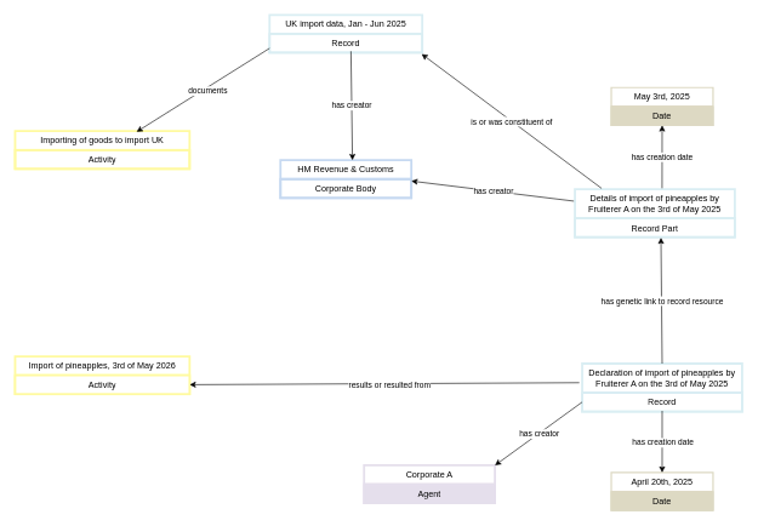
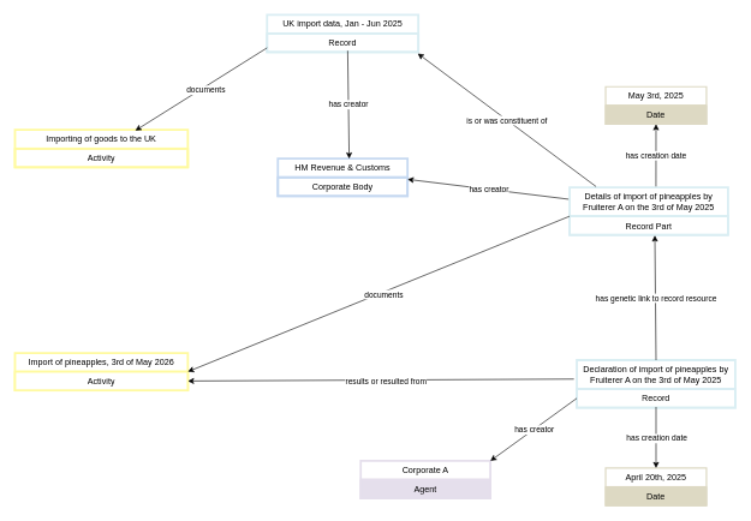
  <mxCell id="0" />
  <mxCell id="1" parent="0" />
  <mxCell id="2" value="UK import data, Jan - Jun 2025" style="swimlane;fontStyle=0;childLayout=stackLayout;horizontal=1;startSize=26;strokeColor=#DAEEF3;strokeWidth=3;fillColor=none;horizontalStack=0;resizeParent=1;resizeParentMax=0;resizeLast=0;collapsible=1;marginBottom=0;whiteSpace=wrap;html=1;" parent="1" vertex="1"><mxGeometry x="370" y="20" width="210" height="52" as="geometry" /></mxCell>
  <mxCell id="3" value="Record" style="text;strokeColor=#DAEEF3;strokeWidth=3;fillColor=none;align=center;verticalAlign=top;spacingLeft=4;spacingRight=4;overflow=hidden;rotatable=0;points=[[0,0.5],[1,0.5]];portConstraint=eastwest;whiteSpace=wrap;html=1;" parent="2" vertex="1"><mxGeometry y="26" width="210" height="26" as="geometry" /></mxCell>
  <mxCell id="4" value="HM Revenue &amp;amp; Customs" style="swimlane;fontStyle=0;childLayout=stackLayout;horizontal=1;startSize=26;strokeColor=#C6D9F1;strokeWidth=3;fillColor=none;horizontalStack=0;resizeParent=1;resizeParentMax=0;resizeLast=0;collapsible=1;marginBottom=0;whiteSpace=wrap;html=1;" parent="1" vertex="1"><mxGeometry x="385" y="220" width="180" height="52" as="geometry" /></mxCell>
  <mxCell id="5" value="Corporate Body" style="text;strokeColor=#C6D9F1;strokeWidth=3;fillColor=none;align=center;verticalAlign=top;spacingLeft=4;spacingRight=4;overflow=hidden;rotatable=0;points=[[0,0.5],[1,0.5]];portConstraint=eastwest;whiteSpace=wrap;html=1;" parent="4" vertex="1"><mxGeometry y="26" width="180" height="26" as="geometry" /></mxCell>
  <mxCell id="6" value="" style="endArrow=classic;html=1;rounded=0;entryX=0.55;entryY=0;entryDx=0;entryDy=0;exitX=0.533;exitY=0.923;exitDx=0;exitDy=0;exitPerimeter=0;entryPerimeter=0;" parent="1" source="3" target="4" edge="1"><mxGeometry relative="1" as="geometry"><mxPoint x="350" y="130" as="sourcePoint" /><mxPoint x="-80" y="191" as="targetPoint" /></mxGeometry></mxCell>
  <mxCell id="7" value="has creator" style="edgeLabel;resizable=0;html=1;;align=center;verticalAlign=middle;" parent="6" connectable="0" vertex="1"><mxGeometry relative="1" as="geometry" /></mxCell>
- <mxCell id="8" value="Importing of goods to import UK" style="swimlane;fontStyle=0;childLayout=stackLayout;horizontal=1;startSize=26;strokeColor=#FFFAA0;strokeWidth=3;fillColor=none;horizontalStack=0;resizeParent=1;resizeParentMax=0;resizeLast=0;collapsible=1;marginBottom=0;whiteSpace=wrap;html=1;" parent="1" vertex="1"><mxGeometry x="20" y="180" width="240" height="52" as="geometry" /></mxCell>
+ <mxCell id="8" value="Importing of goods to the UK" style="swimlane;fontStyle=0;childLayout=stackLayout;horizontal=1;startSize=26;strokeColor=#FFFAA0;strokeWidth=3;fillColor=none;horizontalStack=0;resizeParent=1;resizeParentMax=0;resizeLast=0;collapsible=1;marginBottom=0;whiteSpace=wrap;html=1;" parent="1" vertex="1"><mxGeometry x="20" y="180" width="240" height="52" as="geometry" /></mxCell>
  <mxCell id="9" value="Activity" style="text;strokeColor=#FFFAA0;strokeWidth=3;fillColor=none;align=center;verticalAlign=top;spacingLeft=4;spacingRight=4;overflow=hidden;rotatable=0;points=[[0,0.5],[1,0.5]];portConstraint=eastwest;whiteSpace=wrap;html=1;" parent="8" vertex="1"><mxGeometry y="26" width="240" height="26" as="geometry" /></mxCell>
  <mxCell id="10" value="" style="endArrow=classic;html=1;rounded=0;exitX=0;exitY=0.769;exitDx=0;exitDy=0;exitPerimeter=0;entryX=0.696;entryY=0.019;entryDx=0;entryDy=0;entryPerimeter=0;" parent="1" source="3" target="8" edge="1"><mxGeometry relative="1" as="geometry"><mxPoint x="240" y="310" as="sourcePoint" /><mxPoint x="70" y="310" as="targetPoint" /></mxGeometry></mxCell>
  <mxCell id="11" value="documents" style="edgeLabel;resizable=0;html=1;;align=center;verticalAlign=middle;" parent="10" connectable="0" vertex="1"><mxGeometry relative="1" as="geometry"><mxPoint x="6" y="1" as="offset" /></mxGeometry></mxCell>
  <mxCell id="12" value="" style="endArrow=classic;html=1;rounded=0;exitX=0;exitY=0.25;exitDx=0;exitDy=0;entryX=1;entryY=0.104;entryDx=0;entryDy=0;entryPerimeter=0;" parent="1" source="14" target="5" edge="1"><mxGeometry relative="1" as="geometry"><mxPoint x="626.34" y="571.242" as="sourcePoint" /><mxPoint x="680" y="240" as="targetPoint" /></mxGeometry></mxCell>
  <mxCell id="13" value="has creator" style="edgeLabel;resizable=0;html=1;;align=center;verticalAlign=middle;" parent="12" connectable="0" vertex="1"><mxGeometry relative="1" as="geometry" /></mxCell>
  <mxCell id="14" value="Details of import of pineapples by Fruiterer A on the 3rd of May 2025" style="swimlane;fontStyle=0;childLayout=stackLayout;horizontal=1;startSize=40;strokeColor=#DAEEF3;strokeWidth=3;fillColor=none;horizontalStack=0;resizeParent=1;resizeParentMax=0;resizeLast=0;collapsible=1;marginBottom=0;whiteSpace=wrap;html=1;" parent="1" vertex="1"><mxGeometry x="790" y="260" width="220" height="66" as="geometry" /></mxCell>
  <mxCell id="15" value="Record Part" style="text;strokeColor=#DAEEF3;strokeWidth=3;fillColor=none;align=center;verticalAlign=top;spacingLeft=4;spacingRight=4;overflow=hidden;rotatable=0;points=[[0,0.5],[1,0.5]];portConstraint=eastwest;whiteSpace=wrap;html=1;" parent="14" vertex="1"><mxGeometry y="40" width="220" height="26" as="geometry" /></mxCell>
  <mxCell id="16" value="Declaration of import of pineapples by Fruiterer A on the 3rd of May 2025" style="swimlane;fontStyle=0;childLayout=stackLayout;horizontal=1;startSize=40;strokeColor=#DAEEF3;strokeWidth=3;fillColor=none;horizontalStack=0;resizeParent=1;resizeParentMax=0;resizeLast=0;collapsible=1;marginBottom=0;whiteSpace=wrap;html=1;" parent="1" vertex="1"><mxGeometry x="800" y="500" width="220" height="66" as="geometry" /></mxCell>
  <mxCell id="17" value="Record" style="text;strokeColor=#DAEEF3;strokeWidth=3;fillColor=none;align=center;verticalAlign=top;spacingLeft=4;spacingRight=4;overflow=hidden;rotatable=0;points=[[0,0.5],[1,0.5]];portConstraint=eastwest;whiteSpace=wrap;html=1;" parent="16" vertex="1"><mxGeometry y="40" width="220" height="26" as="geometry" /></mxCell>
  <mxCell id="18" value="" style="endArrow=classic;html=1;rounded=0;exitX=0.5;exitY=0;exitDx=0;exitDy=0;entryX=0.538;entryY=1.027;entryDx=0;entryDy=0;entryPerimeter=0;" parent="1" source="16" target="15" edge="1"><mxGeometry relative="1" as="geometry"><mxPoint x="920" y="315" as="sourcePoint" /><mxPoint x="1170" y="315" as="targetPoint" /></mxGeometry></mxCell>
  <mxCell id="19" value="has genetic link to record resource" style="edgeLabel;resizable=0;html=1;;align=center;verticalAlign=middle;" parent="18" connectable="0" vertex="1"><mxGeometry relative="1" as="geometry" /></mxCell>
  <mxCell id="20" value="Corporate A" style="swimlane;fontStyle=0;childLayout=stackLayout;horizontal=1;startSize=26;strokeColor=light-dark(#e5dfec, #27374c);strokeWidth=3;fillColor=none;horizontalStack=0;resizeParent=1;resizeParentMax=0;resizeLast=0;collapsible=1;marginBottom=0;whiteSpace=wrap;html=1;" parent="1" vertex="1"><mxGeometry x="500" y="640" width="180" height="52" as="geometry" /></mxCell>
  <mxCell id="21" value="Agent" style="text;strokeColor=#E5DFEC;strokeWidth=3;fillColor=light-dark(#E5DFEC,#EDEDED);align=center;verticalAlign=top;spacingLeft=4;spacingRight=4;overflow=hidden;rotatable=0;points=[[0,0.5],[1,0.5]];portConstraint=eastwest;whiteSpace=wrap;html=1;" parent="20" vertex="1"><mxGeometry y="26" width="180" height="26" as="geometry" /></mxCell>
  <mxCell id="22" value="" style="endArrow=classic;html=1;rounded=0;entryX=1;entryY=0;entryDx=0;entryDy=0;exitX=0;exitY=0.5;exitDx=0;exitDy=0;" parent="1" source="17" target="20" edge="1"><mxGeometry relative="1" as="geometry"><mxPoint x="750" y="506" as="sourcePoint" /><mxPoint x="526" y="479" as="targetPoint" /></mxGeometry></mxCell>
  <mxCell id="23" value="has creator" style="edgeLabel;resizable=0;html=1;;align=center;verticalAlign=middle;" parent="22" connectable="0" vertex="1"><mxGeometry relative="1" as="geometry" /></mxCell>
  <mxCell id="24" value="Import of pineapples, 3rd of May 2026" style="swimlane;fontStyle=0;childLayout=stackLayout;horizontal=1;startSize=26;strokeColor=#FFFAA0;strokeWidth=3;fillColor=none;horizontalStack=0;resizeParent=1;resizeParentMax=0;resizeLast=0;collapsible=1;marginBottom=0;whiteSpace=wrap;html=1;" parent="1" vertex="1"><mxGeometry x="20" y="490" width="240" height="52" as="geometry" /></mxCell>
  <mxCell id="25" value="Activity" style="text;strokeColor=#FFFAA0;strokeWidth=3;fillColor=#FFFFFF;align=center;verticalAlign=top;spacingLeft=4;spacingRight=4;overflow=hidden;rotatable=0;points=[[0,0.5],[1,0.5]];portConstraint=eastwest;whiteSpace=wrap;html=1;" parent="24" vertex="1"><mxGeometry y="26" width="240" height="26" as="geometry" /></mxCell>
+ <mxCell id="26" value="" style="endArrow=classic;html=1;rounded=0;exitX=0;exitY=0;exitDx=0;exitDy=0;exitPerimeter=0;entryX=1;entryY=0.5;entryDx=0;entryDy=0;" parent="1" source="15" target="24" edge="1"><mxGeometry relative="1" as="geometry"><mxPoint x="553" y="382" as="sourcePoint" /><mxPoint x="370" y="477" as="targetPoint" /></mxGeometry></mxCell>
+ <mxCell id="27" value="documents" style="edgeLabel;resizable=0;html=1;;align=center;verticalAlign=middle;" parent="26" connectable="0" vertex="1"><mxGeometry relative="1" as="geometry"><mxPoint x="6" y="1" as="offset" /></mxGeometry></mxCell>
  <mxCell id="28" value="" style="endArrow=classic;html=1;rounded=0;exitX=-0.018;exitY=0.398;exitDx=0;exitDy=0;exitPerimeter=0;entryX=1;entryY=0.75;entryDx=0;entryDy=0;" parent="1" source="16" target="24" edge="1"><mxGeometry relative="1" as="geometry"><mxPoint x="700" y="400" as="sourcePoint" /><mxPoint x="130" y="566" as="targetPoint" /></mxGeometry></mxCell>
  <mxCell id="29" value="results or resulted from" style="edgeLabel;resizable=0;html=1;;align=center;verticalAlign=middle;" parent="28" connectable="0" vertex="1"><mxGeometry relative="1" as="geometry"><mxPoint x="6" y="1" as="offset" /></mxGeometry></mxCell>
  <mxCell id="30" value="May 3rd, 2025" style="swimlane;fontStyle=0;childLayout=stackLayout;horizontal=1;startSize=26;strokeColor=#DDD9C3;strokeWidth=2;fillColor=none;horizontalStack=0;resizeParent=1;resizeParentMax=0;resizeLast=0;collapsible=1;marginBottom=0;whiteSpace=wrap;html=1;" parent="1" vertex="1"><mxGeometry x="840" y="120" width="140" height="52" as="geometry" /></mxCell>
  <mxCell id="31" value="Date" style="text;strokeColor=#DDD9C3;strokeWidth=2;fillColor=#DDD9C3;align=center;verticalAlign=top;spacingLeft=4;spacingRight=4;overflow=hidden;rotatable=0;points=[[0,0.5],[1,0.5]];portConstraint=eastwest;whiteSpace=wrap;html=1;" parent="30" vertex="1"><mxGeometry y="26" width="140" height="26" as="geometry" /></mxCell>
  <mxCell id="32" value="" style="endArrow=classic;html=1;rounded=0;exitX=0.545;exitY=-0.021;exitDx=0;exitDy=0;entryX=0.5;entryY=1;entryDx=0;entryDy=0;exitPerimeter=0;" parent="1" source="14" target="30" edge="1"><mxGeometry relative="1" as="geometry"><mxPoint x="860" y="225" as="sourcePoint" /><mxPoint x="1010" y="225" as="targetPoint" /></mxGeometry></mxCell>
  <mxCell id="33" value="has creation date" style="edgeLabel;resizable=0;html=1;;align=center;verticalAlign=middle;" parent="32" connectable="0" vertex="1"><mxGeometry relative="1" as="geometry" /></mxCell>
  <mxCell id="34" value="April 20th, 2025" style="swimlane;fontStyle=0;childLayout=stackLayout;horizontal=1;startSize=26;strokeColor=#DDD9C3;strokeWidth=2;fillColor=none;horizontalStack=0;resizeParent=1;resizeParentMax=0;resizeLast=0;collapsible=1;marginBottom=0;whiteSpace=wrap;html=1;" parent="1" vertex="1"><mxGeometry x="840" y="650" width="140" height="52" as="geometry" /></mxCell>
  <mxCell id="35" value="Date" style="text;strokeColor=#DDD9C3;strokeWidth=2;fillColor=#DDD9C3;align=center;verticalAlign=top;spacingLeft=4;spacingRight=4;overflow=hidden;rotatable=0;points=[[0,0.5],[1,0.5]];portConstraint=eastwest;whiteSpace=wrap;html=1;" parent="34" vertex="1"><mxGeometry y="26" width="140" height="26" as="geometry" /></mxCell>
  <mxCell id="36" value="" style="endArrow=classic;html=1;rounded=0;entryX=0.5;entryY=0;entryDx=0;entryDy=0;" parent="1" target="34" edge="1"><mxGeometry relative="1" as="geometry"><mxPoint x="910" y="565" as="sourcePoint" /><mxPoint x="1080" y="510" as="targetPoint" /></mxGeometry></mxCell>
  <mxCell id="37" value="has creation date" style="edgeLabel;resizable=0;html=1;;align=center;verticalAlign=middle;" parent="36" connectable="0" vertex="1"><mxGeometry relative="1" as="geometry" /></mxCell>
  <mxCell id="38" value="" style="endArrow=classic;html=1;rounded=0;entryX=0.996;entryY=1.071;entryDx=0;entryDy=0;exitX=0.167;exitY=-0.018;exitDx=0;exitDy=0;exitPerimeter=0;entryPerimeter=0;" parent="1" source="14" target="3" edge="1"><mxGeometry relative="1" as="geometry"><mxPoint x="847" y="240" as="sourcePoint" /><mxPoint x="730" y="98" as="targetPoint" /></mxGeometry></mxCell>
  <mxCell id="39" value="is or was constituent of" style="edgeLabel;resizable=0;html=1;;align=center;verticalAlign=middle;" parent="38" connectable="0" vertex="1"><mxGeometry relative="1" as="geometry" /></mxCell>
